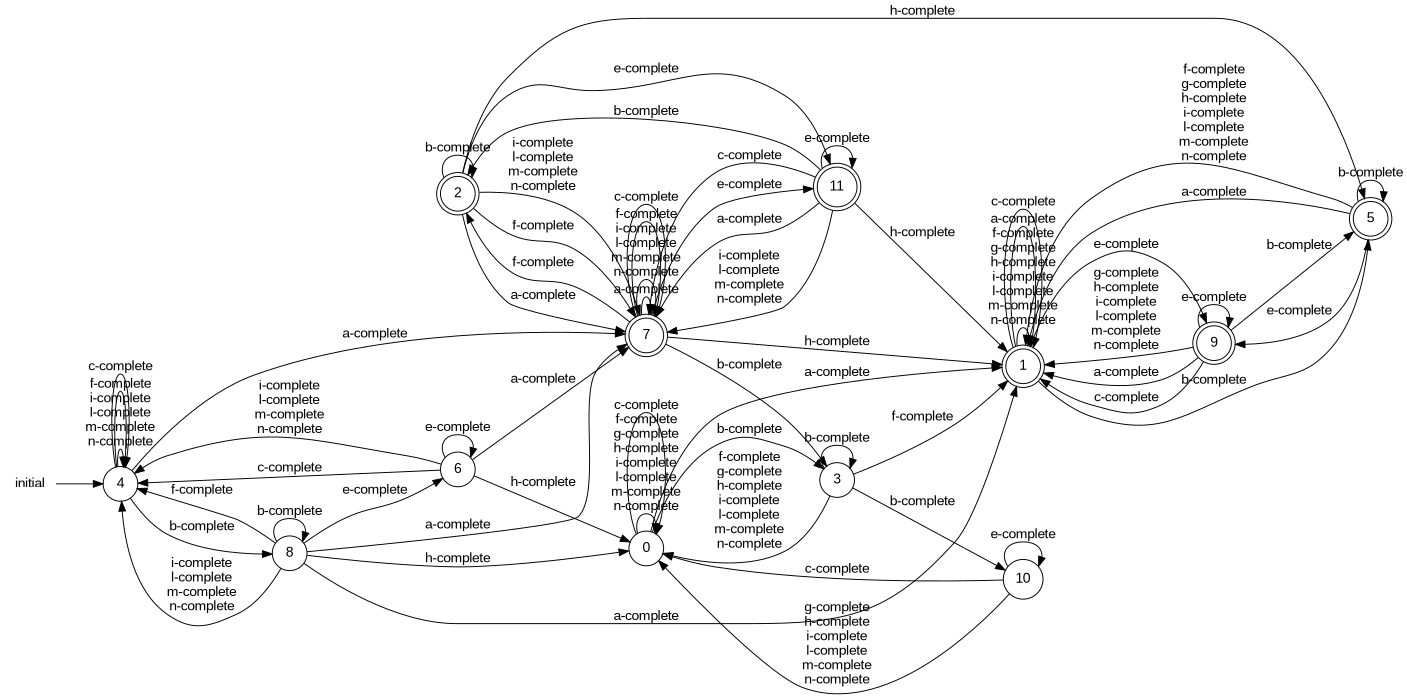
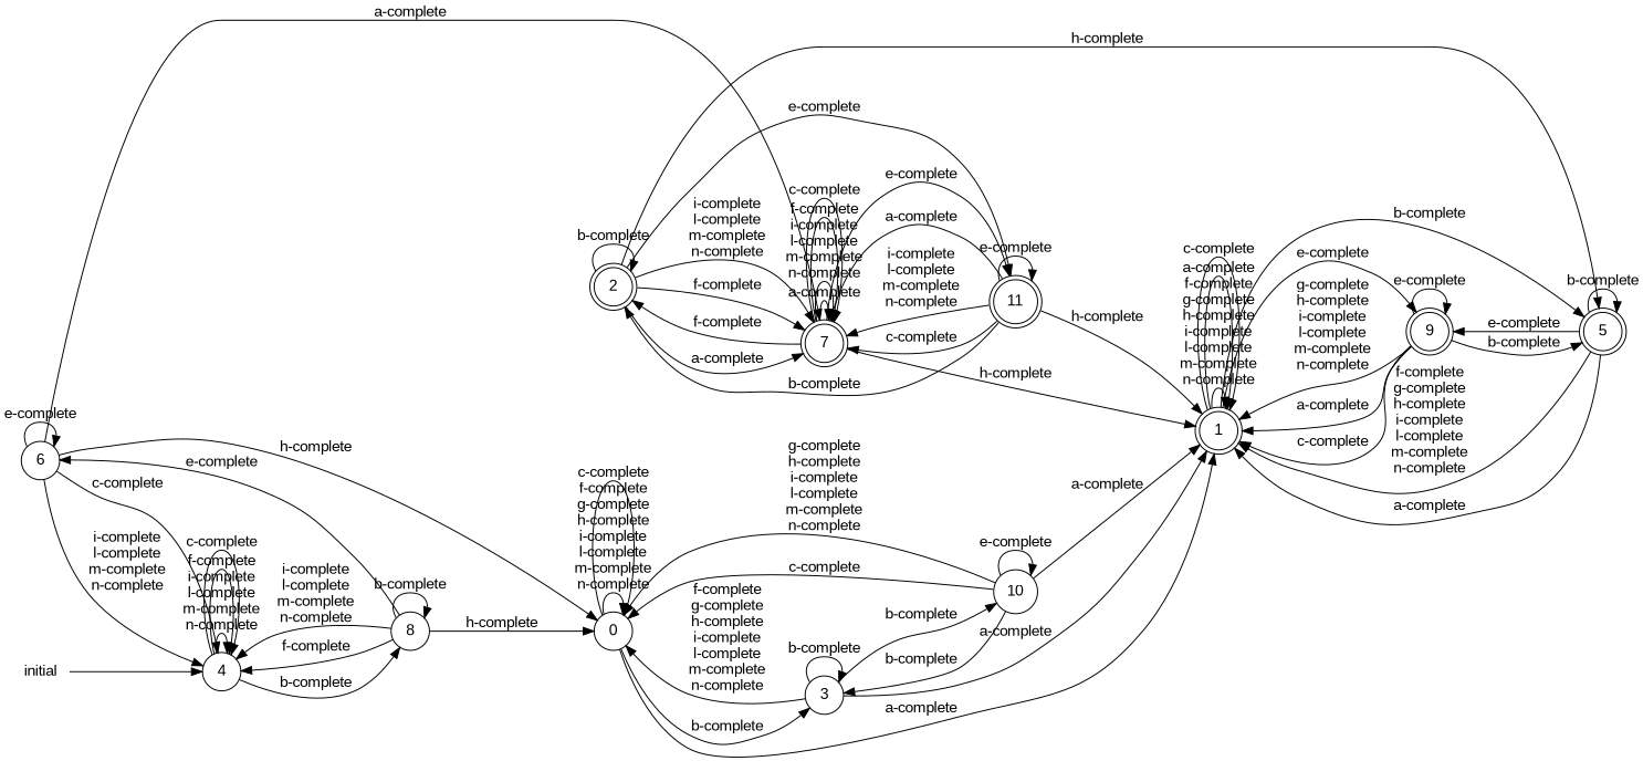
  digraph {
    fontname="Liberation Sans"
    rankdir=LR
    node [fontname="Liberation Sans" shape=circle]
    edge [fontname="Liberation Sans"]
    0
    1 [shape=doublecircle]
    3
    9 [shape=doublecircle]
    5 [shape=doublecircle]
    10
    2 [shape=doublecircle]
    7 [shape=doublecircle]
    11 [shape=doublecircle]
    4
    8
    6
    initial [shape=plaintext]
    0 -> 0 [label="f-complete\ng-complete\nh-complete\ni-complete\nl-complete\nm-complete\nn-complete"]
    0 -> 0 [label="c-complete"]
    0 -> 1 [label="a-complete"]
    0 -> 3 [label="b-complete"]
    1 -> 1 [label="f-complete\ng-complete\nh-complete\ni-complete\nl-complete\nm-complete\nn-complete"]
    1 -> 1 [label="a-complete"]
    1 -> 1 [label="c-complete"]
    1 -> 9 [label="e-complete"]
    1 -> 5 [label="b-complete"]
    3 -> 0 [label="f-complete\ng-complete\nh-complete\ni-complete\nl-complete\nm-complete\nn-complete"]
-   3 -> 1 [label="f-complete"]
+   3 -> 1 [label="a-complete"]
    3 -> 3 [label="b-complete"]
    3 -> 10 [label="b-complete"]
    9 -> 1 [label="g-complete\nh-complete\ni-complete\nl-complete\nm-complete\nn-complete"]
    9 -> 1 [label="a-complete"]
    9 -> 1 [label="c-complete"]
    9 -> 9 [label="e-complete"]
    9 -> 5 [label="b-complete"]
    5 -> 1 [label="f-complete\ng-complete\nh-complete\ni-complete\nl-complete\nm-complete\nn-complete"]
    5 -> 1 [label="a-complete"]
    5 -> 9 [label="e-complete"]
    5 -> 5 [label="b-complete"]
    10 -> 0 [label="g-complete\nh-complete\ni-complete\nl-complete\nm-complete\nn-complete"]
    10 -> 0 [label="c-complete"]
-   8 -> 1 [label="a-complete"]
-   7 -> 3 [label="b-complete"]
+   10 -> 1 [label="a-complete"]
+   10 -> 3 [label="b-complete"]
    10 -> 10 [label="e-complete"]
    2 -> 5 [label="h-complete"]
    2 -> 2 [label="b-complete"]
    2 -> 7 [label="a-complete"]
    2 -> 7 [label="i-complete\nl-complete\nm-complete\nn-complete"]
    2 -> 7 [label="f-complete"]
    2 -> 11 [label="e-complete"]
    7 -> 1 [label="h-complete"]
    7 -> 2 [label="f-complete"]
    7 -> 7 [label="a-complete"]
    7 -> 7 [label="i-complete\nl-complete\nm-complete\nn-complete"]
    7 -> 7 [label="f-complete"]
    7 -> 7 [label="c-complete"]
    7 -> 11 [label="e-complete"]
    11 -> 1 [label="h-complete"]
    11 -> 2 [label="b-complete"]
    11 -> 7 [label="a-complete"]
    11 -> 7 [label="i-complete\nl-complete\nm-complete\nn-complete"]
    11 -> 7 [label="c-complete"]
    11 -> 11 [label="e-complete"]
-   4 -> 7 [label="a-complete"]
    4 -> 4 [label="i-complete\nl-complete\nm-complete\nn-complete"]
    4 -> 4 [label="f-complete"]
    4 -> 4 [label="c-complete"]
    4 -> 8 [label="b-complete"]
    8 -> 0 [label="h-complete"]
-   8 -> 7 [label="a-complete"]
    8 -> 4 [label="i-complete\nl-complete\nm-complete\nn-complete"]
    8 -> 4 [label="f-complete"]
    8 -> 8 [label="b-complete"]
    8 -> 6 [label="e-complete"]
    6 -> 0 [label="h-complete"]
    6 -> 7 [label="a-complete"]
    6 -> 4 [label="i-complete\nl-complete\nm-complete\nn-complete"]
    6 -> 4 [label="c-complete"]
    6 -> 6 [label="e-complete"]
    initial -> 4
  }
